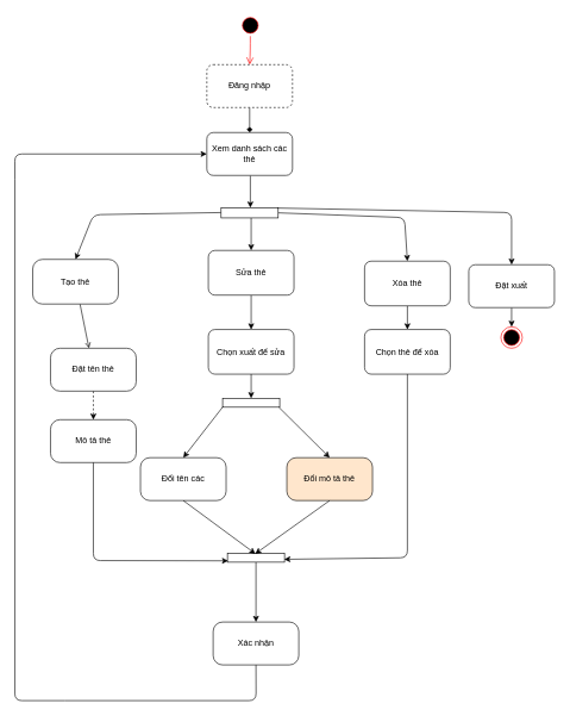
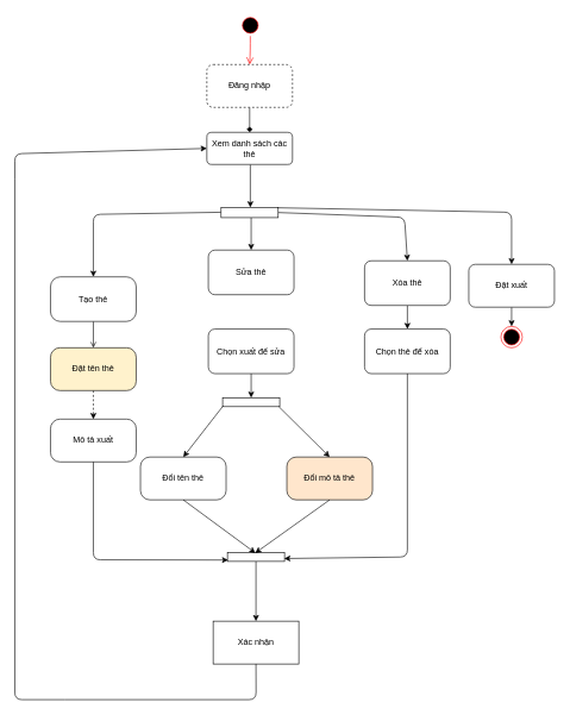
  <mxCell id="0" />
  <mxCell id="1" parent="0" />
  <mxCell id="2" value="" style="ellipse;html=1;shape=endState;fillColor=#000000;strokeColor=#ff0000;" vertex="1" parent="1"><mxGeometry x="701" y="456.88" width="30" height="30" as="geometry" /></mxCell>
  <mxCell id="3" value="" style="ellipse;html=1;shape=startState;fillColor=#000000;strokeColor=#ff0000;" vertex="1" parent="1"><mxGeometry x="334.9" y="20" width="30" height="30" as="geometry" /></mxCell>
  <mxCell id="4" value="" style="edgeStyle=orthogonalEdgeStyle;html=1;verticalAlign=bottom;endArrow=open;endSize=8;strokeColor=#ff0000;entryX=0.5;entryY=0;entryDx=0;entryDy=0;" edge="1" parent="1" source="3" target="6"><mxGeometry relative="1" as="geometry"><mxPoint x="99" y="260" as="targetPoint" /></mxGeometry></mxCell>
  <mxCell id="5" style="edgeStyle=none;html=1;exitX=0.5;exitY=1;exitDx=0;exitDy=0;entryX=0.5;entryY=0;entryDx=0;entryDy=0;endArrow=diamond;" edge="1" parent="1" source="6" target="20"><mxGeometry relative="1" as="geometry" /></mxCell>
  <mxCell id="6" value="Đăng nhập" style="rounded=1;whiteSpace=wrap;html=1;dashed=1;" vertex="1" parent="1"><mxGeometry x="288.99" y="90" width="120" height="60" as="geometry" /></mxCell>
  <mxCell id="7" value="" style="edgeStyle=none;html=1;endArrow=open;" edge="1" parent="1" source="8" target="22"><mxGeometry relative="1" as="geometry" /></mxCell>
- <mxCell id="8" value="Tạo thẻ" style="rounded=1;whiteSpace=wrap;html=1;arcSize=22;" vertex="1" parent="1"><mxGeometry x="45" y="362.5" width="120" height="62.5" as="geometry" /></mxCell>
- <mxCell id="9" value="" style="edgeStyle=none;html=1;" edge="1" parent="1" source="10" target="28"><mxGeometry relative="1" as="geometry" /></mxCell>
+ <mxCell id="8" value="Tạo thẻ" style="rounded=1;whiteSpace=wrap;html=1;arcSize=22;" vertex="1" parent="1"><mxGeometry x="70" y="387.5" width="120" height="62.5" as="geometry" /></mxCell>
  <mxCell id="10" value="Sửa thẻ" style="rounded=1;whiteSpace=wrap;html=1;" vertex="1" parent="1"><mxGeometry x="291.1" y="350" width="120" height="62.5" as="geometry" /></mxCell>
  <mxCell id="11" value="" style="edgeStyle=none;html=1;endArrow=classic;endFill=1;" edge="1" parent="1" source="12" target="37"><mxGeometry relative="1" as="geometry" /></mxCell>
  <mxCell id="12" value="Xóa thẻ" style="rounded=1;whiteSpace=wrap;html=1;" vertex="1" parent="1"><mxGeometry x="510" y="365" width="120" height="62.5" as="geometry" /></mxCell>
  <mxCell id="13" style="edgeStyle=none;html=1;exitX=0.502;exitY=-0.004;exitDx=0;exitDy=0;exitPerimeter=0;entryX=0.5;entryY=0;entryDx=0;entryDy=0;" edge="1" parent="1" source="16" target="12"><mxGeometry relative="1" as="geometry"><Array as="points"><mxPoint x="566" y="304" /></Array><mxPoint x="566" y="360" as="targetPoint" /></mxGeometry></mxCell>
  <mxCell id="14" style="edgeStyle=none;html=1;entryX=0.5;entryY=0;entryDx=0;entryDy=0;exitX=0.474;exitY=0.999;exitDx=0;exitDy=0;exitPerimeter=0;" edge="1" parent="1" source="16" target="8"><mxGeometry relative="1" as="geometry"><Array as="points"><mxPoint x="130" y="300" /></Array></mxGeometry></mxCell>
  <mxCell id="15" style="edgeStyle=none;rounded=1;html=1;entryX=0.5;entryY=0;entryDx=0;entryDy=0;endArrow=classic;endFill=1;" edge="1" parent="1" source="16" target="10"><mxGeometry relative="1" as="geometry" /></mxCell>
  <mxCell id="16" value="" style="html=1;points=[];perimeter=orthogonalPerimeter;rotation=90;" vertex="1" parent="1"><mxGeometry x="341.84" y="257.33" width="14.31" height="80" as="geometry" /></mxCell>
  <mxCell id="17" value="" style="edgeStyle=none;html=1;" edge="1" parent="1" source="18" target="2"><mxGeometry relative="1" as="geometry" /></mxCell>
  <mxCell id="18" value="Đặt xuất" style="rounded=1;whiteSpace=wrap;html=1;" vertex="1" parent="1"><mxGeometry x="656" y="370" width="120" height="60" as="geometry" /></mxCell>
  <mxCell id="19" value="" style="edgeStyle=none;html=1;exitX=0.508;exitY=1.005;exitDx=0;exitDy=0;exitPerimeter=0;" edge="1" parent="1" source="20" target="16"><mxGeometry relative="1" as="geometry" /></mxCell>
- <mxCell id="20" value="Xem danh sách các thẻ" style="rounded=1;whiteSpace=wrap;html=1;" vertex="1" parent="1"><mxGeometry x="289" y="185" width="120" height="60" as="geometry" /></mxCell>
+ <mxCell id="20" value="Xem danh sách các thẻ" style="rounded=1;whiteSpace=wrap;html=1;" vertex="1" parent="1"><mxGeometry x="289" y="185" width="120" height="45" as="geometry" /></mxCell>
  <mxCell id="21" value="" style="edgeStyle=none;html=1;dashed=1;" edge="1" parent="1" source="22" target="23"><mxGeometry relative="1" as="geometry" /></mxCell>
- <mxCell id="22" value="Đặt tên thẻ" style="whiteSpace=wrap;html=1;rounded=1;arcSize=22;" vertex="1" parent="1"><mxGeometry x="70" y="486.88" width="120" height="60" as="geometry" /></mxCell>
- <mxCell id="23" value="Mô tả thẻ" style="whiteSpace=wrap;html=1;rounded=1;arcSize=22;" vertex="1" parent="1"><mxGeometry x="70" y="586.87" width="120" height="60" as="geometry" /></mxCell>
+ <mxCell id="22" value="Đặt tên thẻ" style="whiteSpace=wrap;html=1;rounded=1;arcSize=22;fillColor=#fff2cc;" vertex="1" parent="1"><mxGeometry x="70" y="486.88" width="120" height="60" as="geometry" /></mxCell>
+ <mxCell id="23" value="Mô tả xuất" style="whiteSpace=wrap;html=1;rounded=1;arcSize=22;" vertex="1" parent="1"><mxGeometry x="70" y="586.87" width="120" height="60" as="geometry" /></mxCell>
  <mxCell id="24" value="" style="html=1;points=[];perimeter=orthogonalPerimeter;rotation=90;" vertex="1" parent="1"><mxGeometry x="344.85" y="523.13" width="12.5" height="80" as="geometry" /></mxCell>
- <mxCell id="25" value="Đổi tên các" style="whiteSpace=wrap;html=1;rounded=1;arcSize=22;" vertex="1" parent="1"><mxGeometry x="196" y="640" width="120" height="60" as="geometry" /></mxCell>
+ <mxCell id="25" value="Đổi tên thẻ" style="whiteSpace=wrap;html=1;rounded=1;arcSize=22;" vertex="1" parent="1"><mxGeometry x="196" y="640" width="120" height="60" as="geometry" /></mxCell>
  <mxCell id="26" value="Đổi mô tả thẻ" style="whiteSpace=wrap;html=1;rounded=1;arcSize=22;fillColor=#ffe6cc;" vertex="1" parent="1"><mxGeometry x="401.1" y="640" width="120" height="60" as="geometry" /></mxCell>
  <mxCell id="27" value="" style="edgeStyle=none;html=1;endArrow=classic;endFill=1;" edge="1" parent="1" source="28" target="24"><mxGeometry relative="1" as="geometry" /></mxCell>
  <mxCell id="28" value="Chọn xuất để sửa" style="rounded=1;whiteSpace=wrap;html=1;" vertex="1" parent="1"><mxGeometry x="291.1" y="460.63" width="120" height="62.5" as="geometry" /></mxCell>
- <mxCell id="29" value="Xác nhận" style="whiteSpace=wrap;html=1;rounded=1;arcSize=22;" vertex="1" parent="1"><mxGeometry x="297.85" y="870" width="120" height="60" as="geometry" /></mxCell>
+ <mxCell id="29" value="Xác nhận" style="whiteSpace=wrap;html=1;arcSize=22;rounded=0;" vertex="1" parent="1"><mxGeometry x="297.85" y="870" width="120" height="60" as="geometry" /></mxCell>
  <mxCell id="30" value="" style="endArrow=classic;html=1;startArrow=none;exitX=0.5;exitY=1;exitDx=0;exitDy=0;endFill=1;entryX=0.847;entryY=0.987;entryDx=0;entryDy=0;entryPerimeter=0;" edge="1" parent="1" source="23" target="32"><mxGeometry width="50" height="50" relative="1" as="geometry"><mxPoint x="50" y="756.5" as="sourcePoint" /><mxPoint x="10" y="729.63" as="targetPoint" /><Array as="points"><mxPoint x="130" y="784" /></Array></mxGeometry></mxCell>
  <mxCell id="31" value="" style="edgeStyle=none;html=1;endArrow=classic;endFill=1;" edge="1" parent="1" source="32" target="29"><mxGeometry relative="1" as="geometry" /></mxCell>
  <mxCell id="32" value="" style="html=1;points=[];perimeter=orthogonalPerimeter;rotation=90;" vertex="1" parent="1"><mxGeometry x="351.6" y="740" width="12.5" height="80" as="geometry" /></mxCell>
  <mxCell id="33" value="" style="endArrow=classic;html=1;startArrow=none;exitX=0.5;exitY=1;exitDx=0;exitDy=0;endFill=1;entryX=0.059;entryY=0.509;entryDx=0;entryDy=0;entryPerimeter=0;" edge="1" parent="1" source="25" target="32"><mxGeometry width="50" height="50" relative="1" as="geometry"><mxPoint x="51.1" y="656.87" as="sourcePoint" /><mxPoint x="313.02" y="910" as="targetPoint" /><Array as="points" /></mxGeometry></mxCell>
  <mxCell id="34" value="" style="endArrow=classic;html=1;startArrow=none;exitX=0.5;exitY=1;exitDx=0;exitDy=0;endFill=1;entryX=0.066;entryY=0.514;entryDx=0;entryDy=0;entryPerimeter=0;" edge="1" parent="1" source="26" target="32"><mxGeometry width="50" height="50" relative="1" as="geometry"><mxPoint x="281.1" y="673.13" as="sourcePoint" /><mxPoint x="367.13" y="784.487" as="targetPoint" /><Array as="points" /></mxGeometry></mxCell>
  <mxCell id="35" value="" style="endArrow=classic;html=1;exitX=0.926;exitY=0.992;exitDx=0;exitDy=0;exitPerimeter=0;entryX=0.5;entryY=0;entryDx=0;entryDy=0;" edge="1" parent="1" source="24" target="25"><mxGeometry width="50" height="50" relative="1" as="geometry"><mxPoint x="151.1" y="580" as="sourcePoint" /><mxPoint x="201.1" y="530" as="targetPoint" /></mxGeometry></mxCell>
  <mxCell id="36" value="" style="endArrow=classic;html=1;startArrow=none;exitX=0.999;exitY=0.016;exitDx=0;exitDy=0;endFill=1;entryX=0.5;entryY=0;entryDx=0;entryDy=0;exitPerimeter=0;" edge="1" parent="1" source="24" target="26"><mxGeometry width="50" height="50" relative="1" as="geometry"><mxPoint x="291.1" y="683.13" as="sourcePoint" /><mxPoint x="377.13" y="794.487" as="targetPoint" /><Array as="points" /></mxGeometry></mxCell>
  <mxCell id="37" value="Chọn thẻ để xóa" style="rounded=1;whiteSpace=wrap;html=1;" vertex="1" parent="1"><mxGeometry x="510" y="460.63" width="120" height="62.5" as="geometry" /></mxCell>
  <mxCell id="38" value="" style="endArrow=classic;html=1;startArrow=none;exitX=0.5;exitY=1;exitDx=0;exitDy=0;endFill=1;entryX=0.68;entryY=0.006;entryDx=0;entryDy=0;entryPerimeter=0;" edge="1" parent="1" source="37" target="32"><mxGeometry width="50" height="50" relative="1" as="geometry"><mxPoint x="70" y="656.87" as="sourcePoint" /><mxPoint x="326.75" y="910" as="targetPoint" /><Array as="points"><mxPoint x="570" y="780" /></Array></mxGeometry></mxCell>
  <mxCell id="39" value="" style="endArrow=none;html=1;startArrow=none;exitX=0.5;exitY=1;exitDx=0;exitDy=0;endFill=0;" edge="1" parent="1" source="29"><mxGeometry width="50" height="50" relative="1" as="geometry"><mxPoint x="263.25" y="670" as="sourcePoint" /><mxPoint x="90" y="980" as="targetPoint" /><Array as="points"><mxPoint x="358" y="980" /></Array></mxGeometry></mxCell>
  <mxCell id="40" value="" style="endArrow=none;html=1;startArrow=none;endFill=0;" edge="1" parent="1"><mxGeometry width="50" height="50" relative="1" as="geometry"><mxPoint x="90" y="980" as="sourcePoint" /><mxPoint x="20" y="250" as="targetPoint" /><Array as="points"><mxPoint x="20" y="980" /></Array></mxGeometry></mxCell>
  <mxCell id="41" value="" style="endArrow=classic;html=1;entryX=0;entryY=0.5;entryDx=0;entryDy=0;" edge="1" parent="1" target="20"><mxGeometry width="50" height="50" relative="1" as="geometry"><mxPoint x="20" y="250" as="sourcePoint" /><mxPoint x="110" y="150" as="targetPoint" /><Array as="points"><mxPoint x="20" y="215" /></Array></mxGeometry></mxCell>
  <mxCell id="42" style="edgeStyle=none;html=1;entryX=0.5;entryY=0;entryDx=0;entryDy=0;exitX=0.035;exitY=0.006;exitDx=0;exitDy=0;exitPerimeter=0;" edge="1" parent="1" source="16" target="18"><mxGeometry relative="1" as="geometry"><Array as="points"><mxPoint x="716" y="297" /></Array><mxPoint x="390.005" y="304.113" as="sourcePoint" /><mxPoint x="572.29" y="365" as="targetPoint" /></mxGeometry></mxCell>
